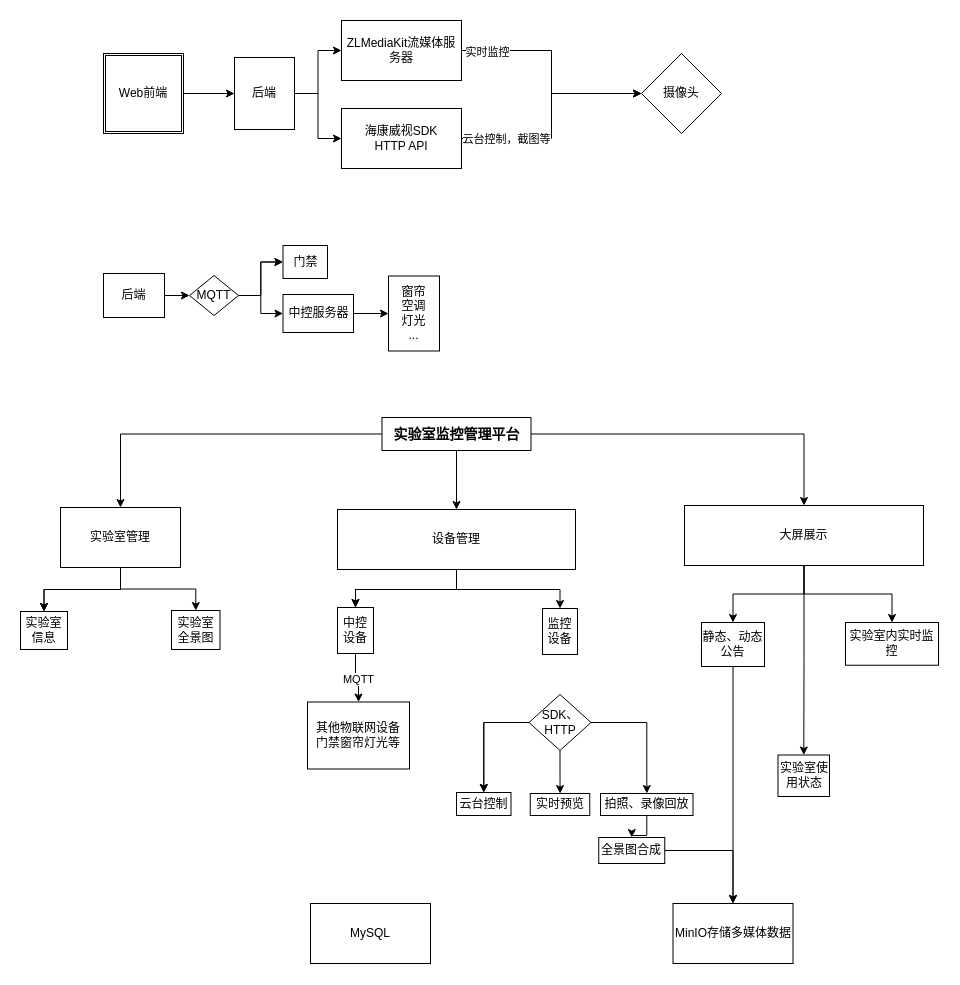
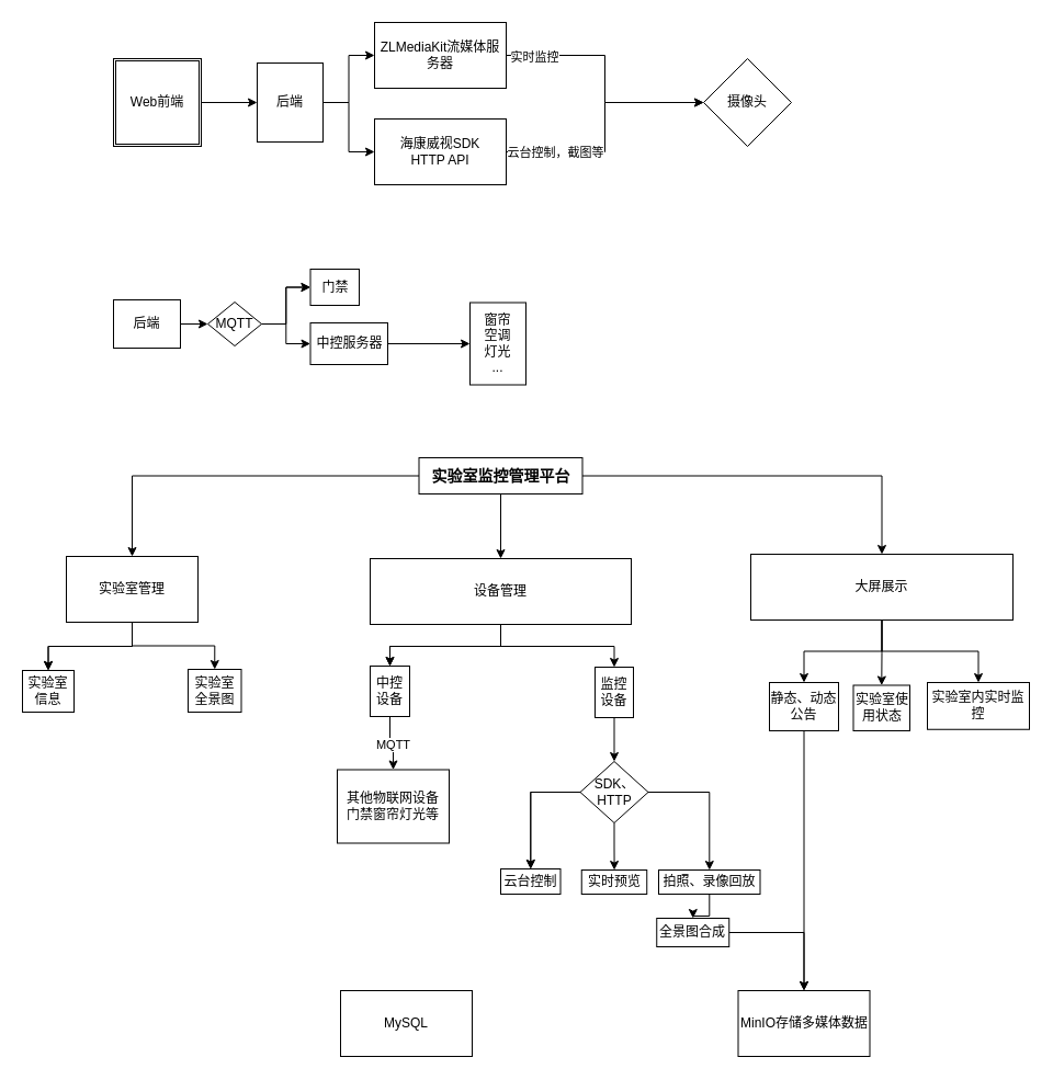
  <mxCell id="0" />
  <mxCell id="1" parent="0" />
  <mxCell id="2" value="" style="edgeStyle=orthogonalEdgeStyle;rounded=0;orthogonalLoop=1;jettySize=auto;html=1;" parent="1" source="3" target="6" edge="1"><mxGeometry relative="1" as="geometry" /></mxCell>
  <mxCell id="3" value="Web前端" style="shape=ext;double=1;whiteSpace=wrap;html=1;aspect=fixed;" parent="1" vertex="1"><mxGeometry x="103" y="53" width="80" height="80" as="geometry" /></mxCell>
  <mxCell id="4" style="edgeStyle=orthogonalEdgeStyle;rounded=0;orthogonalLoop=1;jettySize=auto;html=1;" parent="1" source="6" target="9" edge="1"><mxGeometry relative="1" as="geometry" /></mxCell>
  <mxCell id="5" value="" style="edgeStyle=orthogonalEdgeStyle;rounded=0;orthogonalLoop=1;jettySize=auto;html=1;" parent="1" source="6" target="12" edge="1"><mxGeometry relative="1" as="geometry" /></mxCell>
  <mxCell id="6" value="后端" style="whiteSpace=wrap;html=1;direction=south;" parent="1" vertex="1"><mxGeometry x="234" y="57" width="60" height="72" as="geometry" /></mxCell>
  <mxCell id="7" value="" style="edgeStyle=orthogonalEdgeStyle;rounded=0;orthogonalLoop=1;jettySize=auto;html=1;" parent="1" source="9" target="13" edge="1"><mxGeometry relative="1" as="geometry" /></mxCell>
  <mxCell id="8" value="实时监控" style="edgeLabel;html=1;align=center;verticalAlign=middle;resizable=0;points=[];" parent="7" vertex="1" connectable="0"><mxGeometry x="-0.775" y="-1" relative="1" as="geometry"><mxPoint as="offset" /></mxGeometry></mxCell>
  <mxCell id="9" value="ZLMediaKit流媒体服务器" style="rounded=0;whiteSpace=wrap;html=1;" parent="1" vertex="1"><mxGeometry x="341" y="20" width="120" height="60" as="geometry" /></mxCell>
  <mxCell id="10" value="" style="edgeStyle=orthogonalEdgeStyle;rounded=0;orthogonalLoop=1;jettySize=auto;html=1;" parent="1" source="12" target="13" edge="1"><mxGeometry relative="1" as="geometry" /></mxCell>
  <mxCell id="11" value="云台控制，截图等" style="edgeLabel;html=1;align=center;verticalAlign=middle;resizable=0;points=[];" parent="10" vertex="1" connectable="0"><mxGeometry x="-0.609" relative="1" as="geometry"><mxPoint as="offset" /></mxGeometry></mxCell>
  <mxCell id="12" value="海康威视SDK&lt;div&gt;&lt;div&gt;HTTP API&lt;/div&gt;&lt;/div&gt;" style="rounded=0;whiteSpace=wrap;html=1;" parent="1" vertex="1"><mxGeometry x="341" y="108" width="120" height="60" as="geometry" /></mxCell>
  <mxCell id="13" value="摄像头" style="rhombus;whiteSpace=wrap;html=1;rounded=0;" parent="1" vertex="1"><mxGeometry x="641" y="53" width="80" height="80" as="geometry" /></mxCell>
  <mxCell id="14" value="" style="edgeStyle=orthogonalEdgeStyle;rounded=0;orthogonalLoop=1;jettySize=auto;html=1;entryX=0;entryY=0.5;entryDx=0;entryDy=0;" parent="1" source="15" target="19" edge="1"><mxGeometry relative="1" as="geometry"><mxPoint x="198" y="295" as="targetPoint" /></mxGeometry></mxCell>
  <mxCell id="15" value="后端" style="rounded=0;whiteSpace=wrap;html=1;" parent="1" vertex="1"><mxGeometry x="103" y="273" width="61" height="44" as="geometry" /></mxCell>
  <mxCell id="16" value="" style="edgeStyle=orthogonalEdgeStyle;rounded=0;orthogonalLoop=1;jettySize=auto;html=1;" parent="1" source="19" target="20" edge="1"><mxGeometry relative="1" as="geometry" /></mxCell>
  <mxCell id="17" value="" style="edgeStyle=orthogonalEdgeStyle;rounded=0;orthogonalLoop=1;jettySize=auto;html=1;" parent="1" source="19" target="20" edge="1"><mxGeometry relative="1" as="geometry" /></mxCell>
  <mxCell id="18" style="edgeStyle=orthogonalEdgeStyle;rounded=0;orthogonalLoop=1;jettySize=auto;html=1;entryX=0;entryY=0.5;entryDx=0;entryDy=0;" parent="1" source="19" target="22" edge="1"><mxGeometry relative="1" as="geometry" /></mxCell>
  <mxCell id="19" value="MQTT" style="rhombus;whiteSpace=wrap;html=1;" parent="1" vertex="1"><mxGeometry x="189" y="275" width="49" height="40" as="geometry" /></mxCell>
  <mxCell id="20" value="门禁" style="whiteSpace=wrap;html=1;" parent="1" vertex="1"><mxGeometry x="282.5" y="245" width="44.5" height="33" as="geometry" /></mxCell>
  <mxCell id="21" style="edgeStyle=orthogonalEdgeStyle;rounded=0;orthogonalLoop=1;jettySize=auto;html=1;" parent="1" source="22" target="23" edge="1"><mxGeometry relative="1" as="geometry"><mxPoint x="376.086" y="313" as="targetPoint" /></mxGeometry></mxCell>
  <mxCell id="22" value="中控服务器" style="rounded=0;whiteSpace=wrap;html=1;" parent="1" vertex="1"><mxGeometry x="282.5" y="294" width="70.5" height="38" as="geometry" /></mxCell>
- <mxCell id="23" value="窗帘&lt;div&gt;空调&lt;/div&gt;&lt;div&gt;灯光&lt;/div&gt;&lt;div&gt;...&lt;/div&gt;" style="rounded=0;whiteSpace=wrap;html=1;" parent="1" vertex="1"><mxGeometry x="388" y="275.5" width="51" height="75" as="geometry" /></mxCell>
+ <mxCell id="23" value="窗帘&lt;div&gt;空调&lt;/div&gt;&lt;div&gt;灯光&lt;/div&gt;&lt;div&gt;...&lt;/div&gt;" style="rounded=0;whiteSpace=wrap;html=1;" parent="1" vertex="1"><mxGeometry x="428" y="275.5" width="51" height="75" as="geometry" /></mxCell>
  <mxCell id="24" style="edgeStyle=orthogonalEdgeStyle;rounded=0;orthogonalLoop=1;jettySize=auto;html=1;entryX=0.5;entryY=0;entryDx=0;entryDy=0;" edge="1" parent="1" source="27" target="31"><mxGeometry relative="1" as="geometry"><mxPoint x="181" y="551.8" as="targetPoint" /></mxGeometry></mxCell>
  <mxCell id="25" value="" style="edgeStyle=orthogonalEdgeStyle;rounded=0;orthogonalLoop=1;jettySize=auto;html=1;entryX=0.5;entryY=0;entryDx=0;entryDy=0;" edge="1" parent="1" source="27" target="35"><mxGeometry relative="1" as="geometry"><mxPoint x="315.5" y="577.5" as="targetPoint" /></mxGeometry></mxCell>
  <mxCell id="26" style="edgeStyle=orthogonalEdgeStyle;rounded=0;orthogonalLoop=1;jettySize=auto;html=1;entryX=0.5;entryY=0;entryDx=0;entryDy=0;" edge="1" parent="1" source="27" target="39"><mxGeometry relative="1" as="geometry"><mxPoint x="477" y="575.8" as="targetPoint" /></mxGeometry></mxCell>
  <mxCell id="27" value="&lt;p style=&quot;line-height: 24pt;&quot; align=&quot;center&quot; class=&quot;MsoNormal&quot;&gt;&lt;b&gt;&lt;span style=&quot;font-family: 宋体; font-size: 10.5pt;&quot;&gt;实验室监控管理平台&lt;/span&gt;&lt;/b&gt;&lt;/p&gt;" style="whiteSpace=wrap;html=1;" vertex="1" parent="1"><mxGeometry x="381.5" y="417" width="149" height="33" as="geometry" /></mxCell>
  <mxCell id="28" value="" style="edgeStyle=orthogonalEdgeStyle;rounded=0;orthogonalLoop=1;jettySize=auto;html=1;" edge="1" parent="1" source="31" target="42"><mxGeometry relative="1" as="geometry" /></mxCell>
  <mxCell id="29" value="" style="edgeStyle=orthogonalEdgeStyle;rounded=0;orthogonalLoop=1;jettySize=auto;html=1;" edge="1" parent="1" source="31" target="42"><mxGeometry relative="1" as="geometry" /></mxCell>
  <mxCell id="30" style="edgeStyle=orthogonalEdgeStyle;rounded=0;orthogonalLoop=1;jettySize=auto;html=1;entryX=0.5;entryY=0;entryDx=0;entryDy=0;" edge="1" parent="1" source="31" target="43"><mxGeometry relative="1" as="geometry"><mxPoint x="213.4" y="639.4" as="targetPoint" /></mxGeometry></mxCell>
  <mxCell id="31" value="实验室管理" style="rounded=0;whiteSpace=wrap;html=1;" vertex="1" parent="1"><mxGeometry x="60" y="507" width="120" height="60" as="geometry" /></mxCell>
  <mxCell id="32" value="" style="edgeStyle=orthogonalEdgeStyle;rounded=0;orthogonalLoop=1;jettySize=auto;html=1;" edge="1" parent="1" source="35" target="46"><mxGeometry relative="1" as="geometry" /></mxCell>
  <mxCell id="33" value="" style="edgeStyle=orthogonalEdgeStyle;rounded=0;orthogonalLoop=1;jettySize=auto;html=1;" edge="1" parent="1" source="35" target="46"><mxGeometry relative="1" as="geometry" /></mxCell>
  <mxCell id="34" style="edgeStyle=orthogonalEdgeStyle;rounded=0;orthogonalLoop=1;jettySize=auto;html=1;" edge="1" parent="1" source="35" target="48"><mxGeometry relative="1" as="geometry"><mxPoint x="485" y="606.6" as="targetPoint" /></mxGeometry></mxCell>
  <mxCell id="35" value="设备管理" style="rounded=0;whiteSpace=wrap;html=1;" vertex="1" parent="1"><mxGeometry x="337" y="509" width="238" height="60" as="geometry" /></mxCell>
  <mxCell id="36" value="" style="edgeStyle=orthogonalEdgeStyle;rounded=0;orthogonalLoop=1;jettySize=auto;html=1;" edge="1" parent="1" source="39" target="50"><mxGeometry relative="1" as="geometry" /></mxCell>
  <mxCell id="37" style="edgeStyle=orthogonalEdgeStyle;rounded=0;orthogonalLoop=1;jettySize=auto;html=1;" edge="1" parent="1" source="39" target="51"><mxGeometry relative="1" as="geometry"><mxPoint x="814.8" y="606" as="targetPoint" /></mxGeometry></mxCell>
  <mxCell id="38" style="edgeStyle=orthogonalEdgeStyle;rounded=0;orthogonalLoop=1;jettySize=auto;html=1;" edge="1" parent="1" source="39" target="64"><mxGeometry relative="1" as="geometry"><mxPoint x="887" y="621.8" as="targetPoint" /></mxGeometry></mxCell>
  <mxCell id="39" value="大屏展示" style="rounded=0;whiteSpace=wrap;html=1;" vertex="1" parent="1"><mxGeometry x="684" y="505" width="239" height="60" as="geometry" /></mxCell>
  <mxCell id="40" value="MySQL" style="rounded=0;whiteSpace=wrap;html=1;" vertex="1" parent="1"><mxGeometry x="310" y="903" width="120" height="60" as="geometry" /></mxCell>
  <mxCell id="41" value="MinIO存储多媒体数据" style="rounded=0;whiteSpace=wrap;html=1;" vertex="1" parent="1"><mxGeometry x="672.5" y="903" width="120" height="60" as="geometry" /></mxCell>
  <mxCell id="42" value="实验室信息" style="rounded=0;whiteSpace=wrap;html=1;" vertex="1" parent="1"><mxGeometry x="20" y="611" width="47" height="38" as="geometry" /></mxCell>
  <mxCell id="43" value="实验室全景图" style="rounded=0;whiteSpace=wrap;html=1;" vertex="1" parent="1"><mxGeometry x="171" y="610" width="48.5" height="39" as="geometry" /></mxCell>
  <mxCell id="44" style="edgeStyle=orthogonalEdgeStyle;rounded=0;orthogonalLoop=1;jettySize=auto;html=1;entryX=0.5;entryY=0;entryDx=0;entryDy=0;" edge="1" parent="1" source="46" target="52"><mxGeometry relative="1" as="geometry" /></mxCell>
  <mxCell id="45" value="MQTT" style="edgeLabel;html=1;align=center;verticalAlign=middle;resizable=0;points=[];" vertex="1" connectable="0" parent="44"><mxGeometry x="0.098" y="-1" relative="1" as="geometry"><mxPoint as="offset" /></mxGeometry></mxCell>
  <mxCell id="46" value="中控设备" style="whiteSpace=wrap;html=1;rounded=0;" vertex="1" parent="1"><mxGeometry x="337" y="607" width="36" height="46" as="geometry" /></mxCell>
+ <mxCell id="47" value="" style="edgeStyle=orthogonalEdgeStyle;rounded=0;orthogonalLoop=1;jettySize=auto;html=1;" edge="1" parent="1" source="48" target="58"><mxGeometry relative="1" as="geometry"><mxPoint x="609" y="712" as="targetPoint" /></mxGeometry></mxCell>
  <mxCell id="48" value="监控设备" style="rounded=0;whiteSpace=wrap;html=1;" vertex="1" parent="1"><mxGeometry x="542" y="608" width="35" height="46" as="geometry" /></mxCell>
  <mxCell id="49" style="edgeStyle=orthogonalEdgeStyle;rounded=0;orthogonalLoop=1;jettySize=auto;html=1;entryX=0.5;entryY=0;entryDx=0;entryDy=0;" edge="1" parent="1" source="50" target="41"><mxGeometry relative="1" as="geometry" /></mxCell>
  <mxCell id="50" value="静态、动态公告" style="rounded=0;whiteSpace=wrap;html=1;" vertex="1" parent="1"><mxGeometry x="701" y="622" width="63" height="44" as="geometry" /></mxCell>
- <mxCell id="51" value="实验室使用状态" style="rounded=0;whiteSpace=wrap;html=1;" vertex="1" parent="1"><mxGeometry x="777.5" y="754.5" width="51.5" height="41.5" as="geometry" /></mxCell>
+ <mxCell id="51" value="实验室使用状态" style="rounded=0;whiteSpace=wrap;html=1;" vertex="1" parent="1"><mxGeometry x="777.5" y="624.5" width="51.5" height="41.5" as="geometry" /></mxCell>
  <mxCell id="52" value="其他物联网设备&lt;div&gt;门禁窗帘灯光等&lt;/div&gt;" style="whiteSpace=wrap;html=1;rounded=0;" vertex="1" parent="1"><mxGeometry x="307" y="701.5" width="102" height="67" as="geometry" /></mxCell>
  <mxCell id="53" value="云台控制" style="rounded=0;whiteSpace=wrap;html=1;" vertex="1" parent="1"><mxGeometry x="456" y="792" width="54.5" height="23" as="geometry" /></mxCell>
  <mxCell id="54" value="" style="edgeStyle=orthogonalEdgeStyle;rounded=0;orthogonalLoop=1;jettySize=auto;html=1;" edge="1" parent="1" source="58" target="53"><mxGeometry relative="1" as="geometry" /></mxCell>
  <mxCell id="55" value="" style="edgeStyle=orthogonalEdgeStyle;rounded=0;orthogonalLoop=1;jettySize=auto;html=1;" edge="1" parent="1" source="58" target="53"><mxGeometry relative="1" as="geometry" /></mxCell>
  <mxCell id="56" style="edgeStyle=orthogonalEdgeStyle;rounded=0;orthogonalLoop=1;jettySize=auto;html=1;" edge="1" parent="1" source="58" target="59"><mxGeometry relative="1" as="geometry"><mxPoint x="559.5" y="781.8" as="targetPoint" /></mxGeometry></mxCell>
  <mxCell id="57" style="edgeStyle=orthogonalEdgeStyle;rounded=0;orthogonalLoop=1;jettySize=auto;html=1;" edge="1" parent="1" source="58" target="61"><mxGeometry relative="1" as="geometry"><mxPoint x="651" y="722" as="targetPoint" /></mxGeometry></mxCell>
  <mxCell id="58" value="SDK、HTTP" style="rhombus;whiteSpace=wrap;html=1;" vertex="1" parent="1"><mxGeometry x="528.5" y="694" width="62" height="56" as="geometry" /></mxCell>
  <mxCell id="59" value="实时预览" style="rounded=0;whiteSpace=wrap;html=1;" vertex="1" parent="1"><mxGeometry x="529.75" y="793" width="59.5" height="22" as="geometry" /></mxCell>
  <mxCell id="60" value="" style="edgeStyle=orthogonalEdgeStyle;rounded=0;orthogonalLoop=1;jettySize=auto;html=1;" edge="1" parent="1" source="61" target="63"><mxGeometry relative="1" as="geometry" /></mxCell>
  <mxCell id="61" value="拍照、录像回放" style="rounded=0;whiteSpace=wrap;html=1;" vertex="1" parent="1"><mxGeometry x="600" y="793" width="92.5" height="22" as="geometry" /></mxCell>
  <mxCell id="62" style="edgeStyle=orthogonalEdgeStyle;rounded=0;orthogonalLoop=1;jettySize=auto;html=1;entryX=0.5;entryY=0;entryDx=0;entryDy=0;" edge="1" parent="1" source="63" target="41"><mxGeometry relative="1" as="geometry" /></mxCell>
  <mxCell id="63" value="全景图合成" style="whiteSpace=wrap;html=1;rounded=0;" vertex="1" parent="1"><mxGeometry x="598.25" y="837" width="66" height="26" as="geometry" /></mxCell>
  <mxCell id="64" value="实验室内实时监控" style="rounded=0;whiteSpace=wrap;html=1;" vertex="1" parent="1"><mxGeometry x="845" y="622" width="93" height="42.75" as="geometry" /></mxCell>
